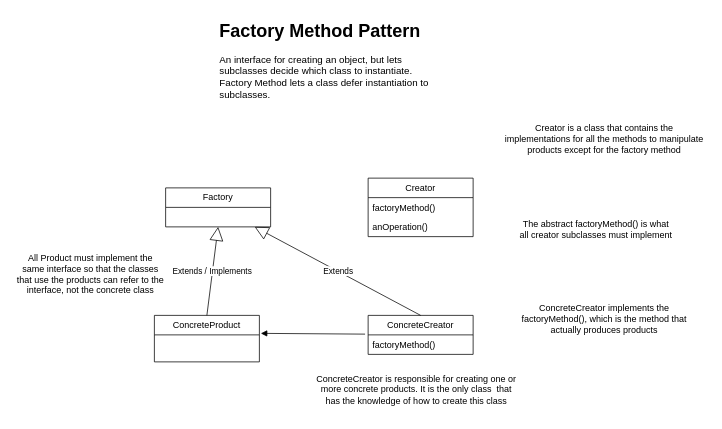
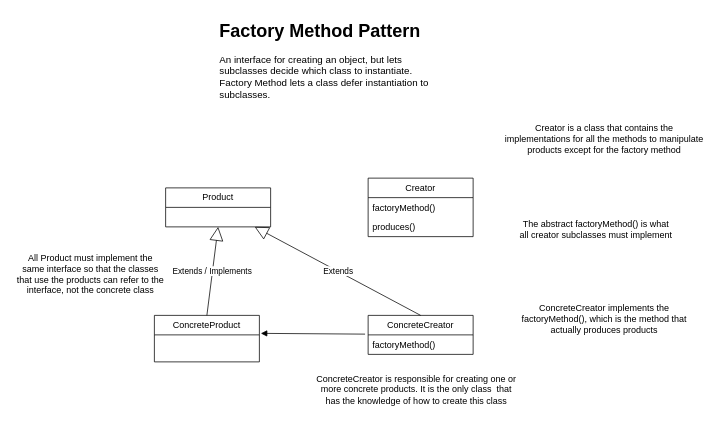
  <mxCell id="0" />
  <mxCell id="1" parent="0" />
  <mxCell id="2" value="&lt;h1 style=&quot;margin-top: 0px;&quot;&gt;Factory Method Pattern&amp;nbsp;&lt;/h1&gt;&lt;p&gt;&lt;span style=&quot;font-size: 13px;&quot;&gt;An interface for creating an object, but lets subclasses decide which class to instantiate. Factory Method lets a class defer instantiation to subclasses.&lt;/span&gt;&lt;/p&gt;" style="text;html=1;whiteSpace=wrap;overflow=hidden;rounded=0;align=left;" vertex="1" parent="1"><mxGeometry x="290" y="20" width="300" height="120" as="geometry" /></mxCell>
  <mxCell id="3" value="ConcreteProduct" style="swimlane;fontStyle=0;childLayout=stackLayout;horizontal=1;startSize=26;fillColor=none;horizontalStack=0;resizeParent=1;resizeParentMax=0;resizeLast=0;collapsible=1;marginBottom=0;whiteSpace=wrap;html=1;" vertex="1" parent="1"><mxGeometry x="205" y="420" width="140" height="62" as="geometry" /></mxCell>
- <mxCell id="4" value="Factory" style="swimlane;fontStyle=0;childLayout=stackLayout;horizontal=1;startSize=26;fillColor=none;horizontalStack=0;resizeParent=1;resizeParentMax=0;resizeLast=0;collapsible=1;marginBottom=0;whiteSpace=wrap;html=1;" vertex="1" parent="1"><mxGeometry x="220" y="250" width="140" height="52" as="geometry" /></mxCell>
+ <mxCell id="4" value="Product" style="swimlane;fontStyle=0;childLayout=stackLayout;horizontal=1;startSize=26;fillColor=none;horizontalStack=0;resizeParent=1;resizeParentMax=0;resizeLast=0;collapsible=1;marginBottom=0;whiteSpace=wrap;html=1;" vertex="1" parent="1"><mxGeometry x="220" y="250" width="140" height="52" as="geometry" /></mxCell>
  <mxCell id="5" value="Extends / Implements" style="endArrow=block;endSize=16;endFill=0;html=1;rounded=0;exitX=0.5;exitY=0;exitDx=0;exitDy=0;entryX=0.5;entryY=1;entryDx=0;entryDy=0;" edge="1" parent="1" source="3" target="4"><mxGeometry width="160" relative="1" as="geometry"><mxPoint x="410" y="370" as="sourcePoint" /><mxPoint x="570" y="370" as="targetPoint" /></mxGeometry></mxCell>
  <mxCell id="6" value="All Product must implement the same interface so that the classes that use the products can refer to the interface, not the concrete class" style="text;html=1;align=center;verticalAlign=middle;whiteSpace=wrap;rounded=0;" vertex="1" parent="1"><mxGeometry y="330" width="200" height="70" as="geometry" x="20" /></mxCell>
  <mxCell id="7" value="Extends" style="endArrow=block;endSize=16;endFill=0;html=1;rounded=0;exitX=0.5;exitY=0;exitDx=0;exitDy=0;" edge="1" parent="1" source="11" target="4"><mxGeometry width="160" relative="1" as="geometry"><mxPoint x="560" y="419" as="sourcePoint" /><mxPoint x="560" y="301" as="targetPoint" /></mxGeometry></mxCell>
  <mxCell id="8" value="Creator" style="swimlane;fontStyle=0;childLayout=stackLayout;horizontal=1;startSize=26;fillColor=none;horizontalStack=0;resizeParent=1;resizeParentMax=0;resizeLast=0;collapsible=1;marginBottom=0;whiteSpace=wrap;html=1;" vertex="1" parent="1"><mxGeometry x="490" y="237" width="140" height="78" as="geometry" /></mxCell>
  <mxCell id="9" value="factoryMethod()" style="text;strokeColor=none;fillColor=none;align=left;verticalAlign=top;spacingLeft=4;spacingRight=4;overflow=hidden;rotatable=0;points=[[0,0.5],[1,0.5]];portConstraint=eastwest;whiteSpace=wrap;html=1;" vertex="1" parent="8"><mxGeometry y="26" width="140" height="26" as="geometry" /></mxCell>
- <mxCell id="10" value="anOperation()" style="text;strokeColor=none;fillColor=none;align=left;verticalAlign=top;spacingLeft=4;spacingRight=4;overflow=hidden;rotatable=0;points=[[0,0.5],[1,0.5]];portConstraint=eastwest;whiteSpace=wrap;html=1;" vertex="1" parent="8"><mxGeometry y="52" width="140" height="26" as="geometry" /></mxCell>
+ <mxCell id="10" value="produces()" style="text;strokeColor=none;fillColor=none;align=left;verticalAlign=top;spacingLeft=4;spacingRight=4;overflow=hidden;rotatable=0;points=[[0,0.5],[1,0.5]];portConstraint=eastwest;whiteSpace=wrap;html=1;" vertex="1" parent="8"><mxGeometry y="52" width="140" height="26" as="geometry" /></mxCell>
  <mxCell id="11" value="ConcreteCreator" style="swimlane;fontStyle=0;childLayout=stackLayout;horizontal=1;startSize=26;fillColor=none;horizontalStack=0;resizeParent=1;resizeParentMax=0;resizeLast=0;collapsible=1;marginBottom=0;whiteSpace=wrap;html=1;" vertex="1" parent="1"><mxGeometry x="490" y="420" width="140" height="52" as="geometry" /></mxCell>
  <mxCell id="12" value="factoryMethod()" style="text;strokeColor=none;fillColor=none;align=left;verticalAlign=top;spacingLeft=4;spacingRight=4;overflow=hidden;rotatable=0;points=[[0,0.5],[1,0.5]];portConstraint=eastwest;whiteSpace=wrap;html=1;" vertex="1" parent="11"><mxGeometry y="26" width="140" height="26" as="geometry" /></mxCell>
  <mxCell id="13" value="" style="html=1;verticalAlign=bottom;endArrow=block;curved=0;rounded=0;entryX=1.014;entryY=0.387;entryDx=0;entryDy=0;exitX=-0.029;exitY=-0.038;exitDx=0;exitDy=0;exitPerimeter=0;entryPerimeter=0;" edge="1" parent="1" source="12" target="3"><mxGeometry width="80" relative="1" as="geometry"><mxPoint x="400" y="370" as="sourcePoint" /><mxPoint x="480" y="370" as="targetPoint" /></mxGeometry></mxCell>
  <mxCell id="14" value="ConcreteCreator is responsible for creating one or more concrete products. It is the only class&amp;nbsp; that has the knowledge of how to create this class" style="text;html=1;align=center;verticalAlign=middle;whiteSpace=wrap;rounded=0;" vertex="1" parent="1"><mxGeometry x="420" y="488" width="269" height="62" as="geometry" /></mxCell>
  <mxCell id="15" value="Creator is a class that contains the implementations for all the methods to manipulate products except for the factory method" style="text;html=1;align=center;verticalAlign=middle;whiteSpace=wrap;rounded=0;" vertex="1" parent="1"><mxGeometry x="670" y="160" width="270" height="50" as="geometry" /></mxCell>
  <mxCell id="16" value="The abstract factoryMethod() is what all creator subclasses must implement" style="text;html=1;align=center;verticalAlign=middle;whiteSpace=wrap;rounded=0;" vertex="1" parent="1"><mxGeometry x="689" y="280" width="210" height="50" as="geometry" /></mxCell>
  <mxCell id="17" value="ConcreteCreator implements the factoryMethod(), which is the method that actually produces products" style="text;html=1;align=center;verticalAlign=middle;whiteSpace=wrap;rounded=0;" vertex="1" parent="1"><mxGeometry x="690" y="400" width="230" height="50" as="geometry" /></mxCell>
